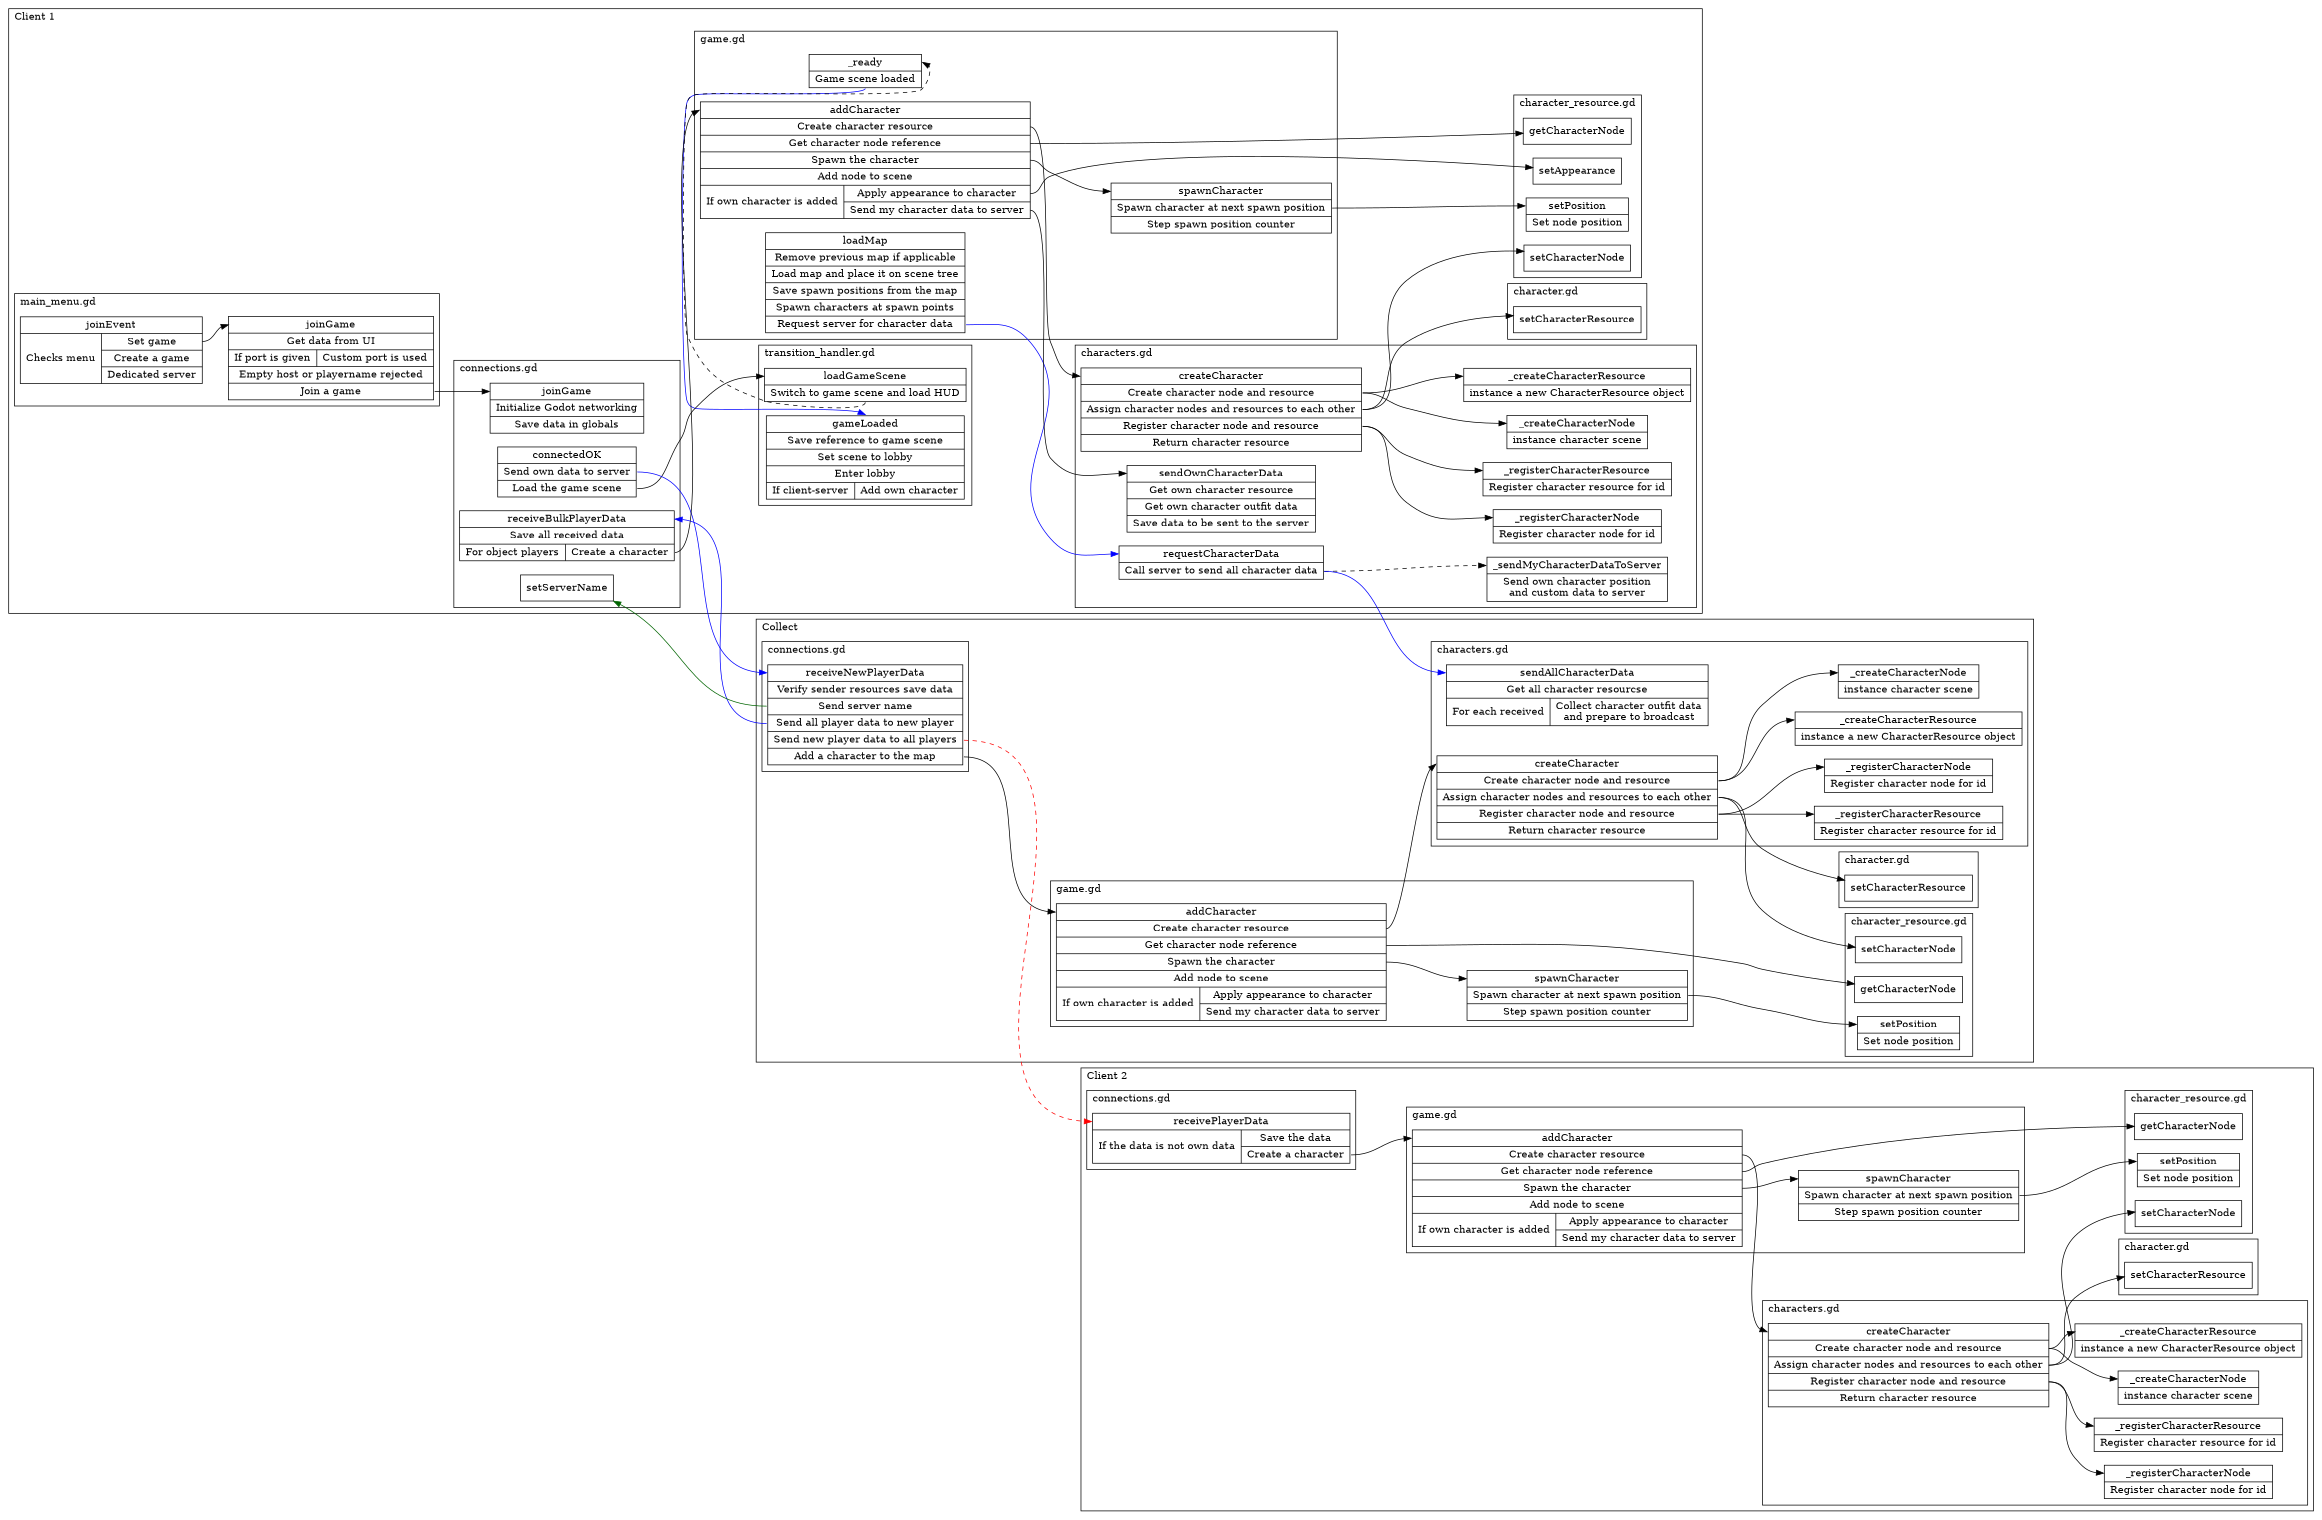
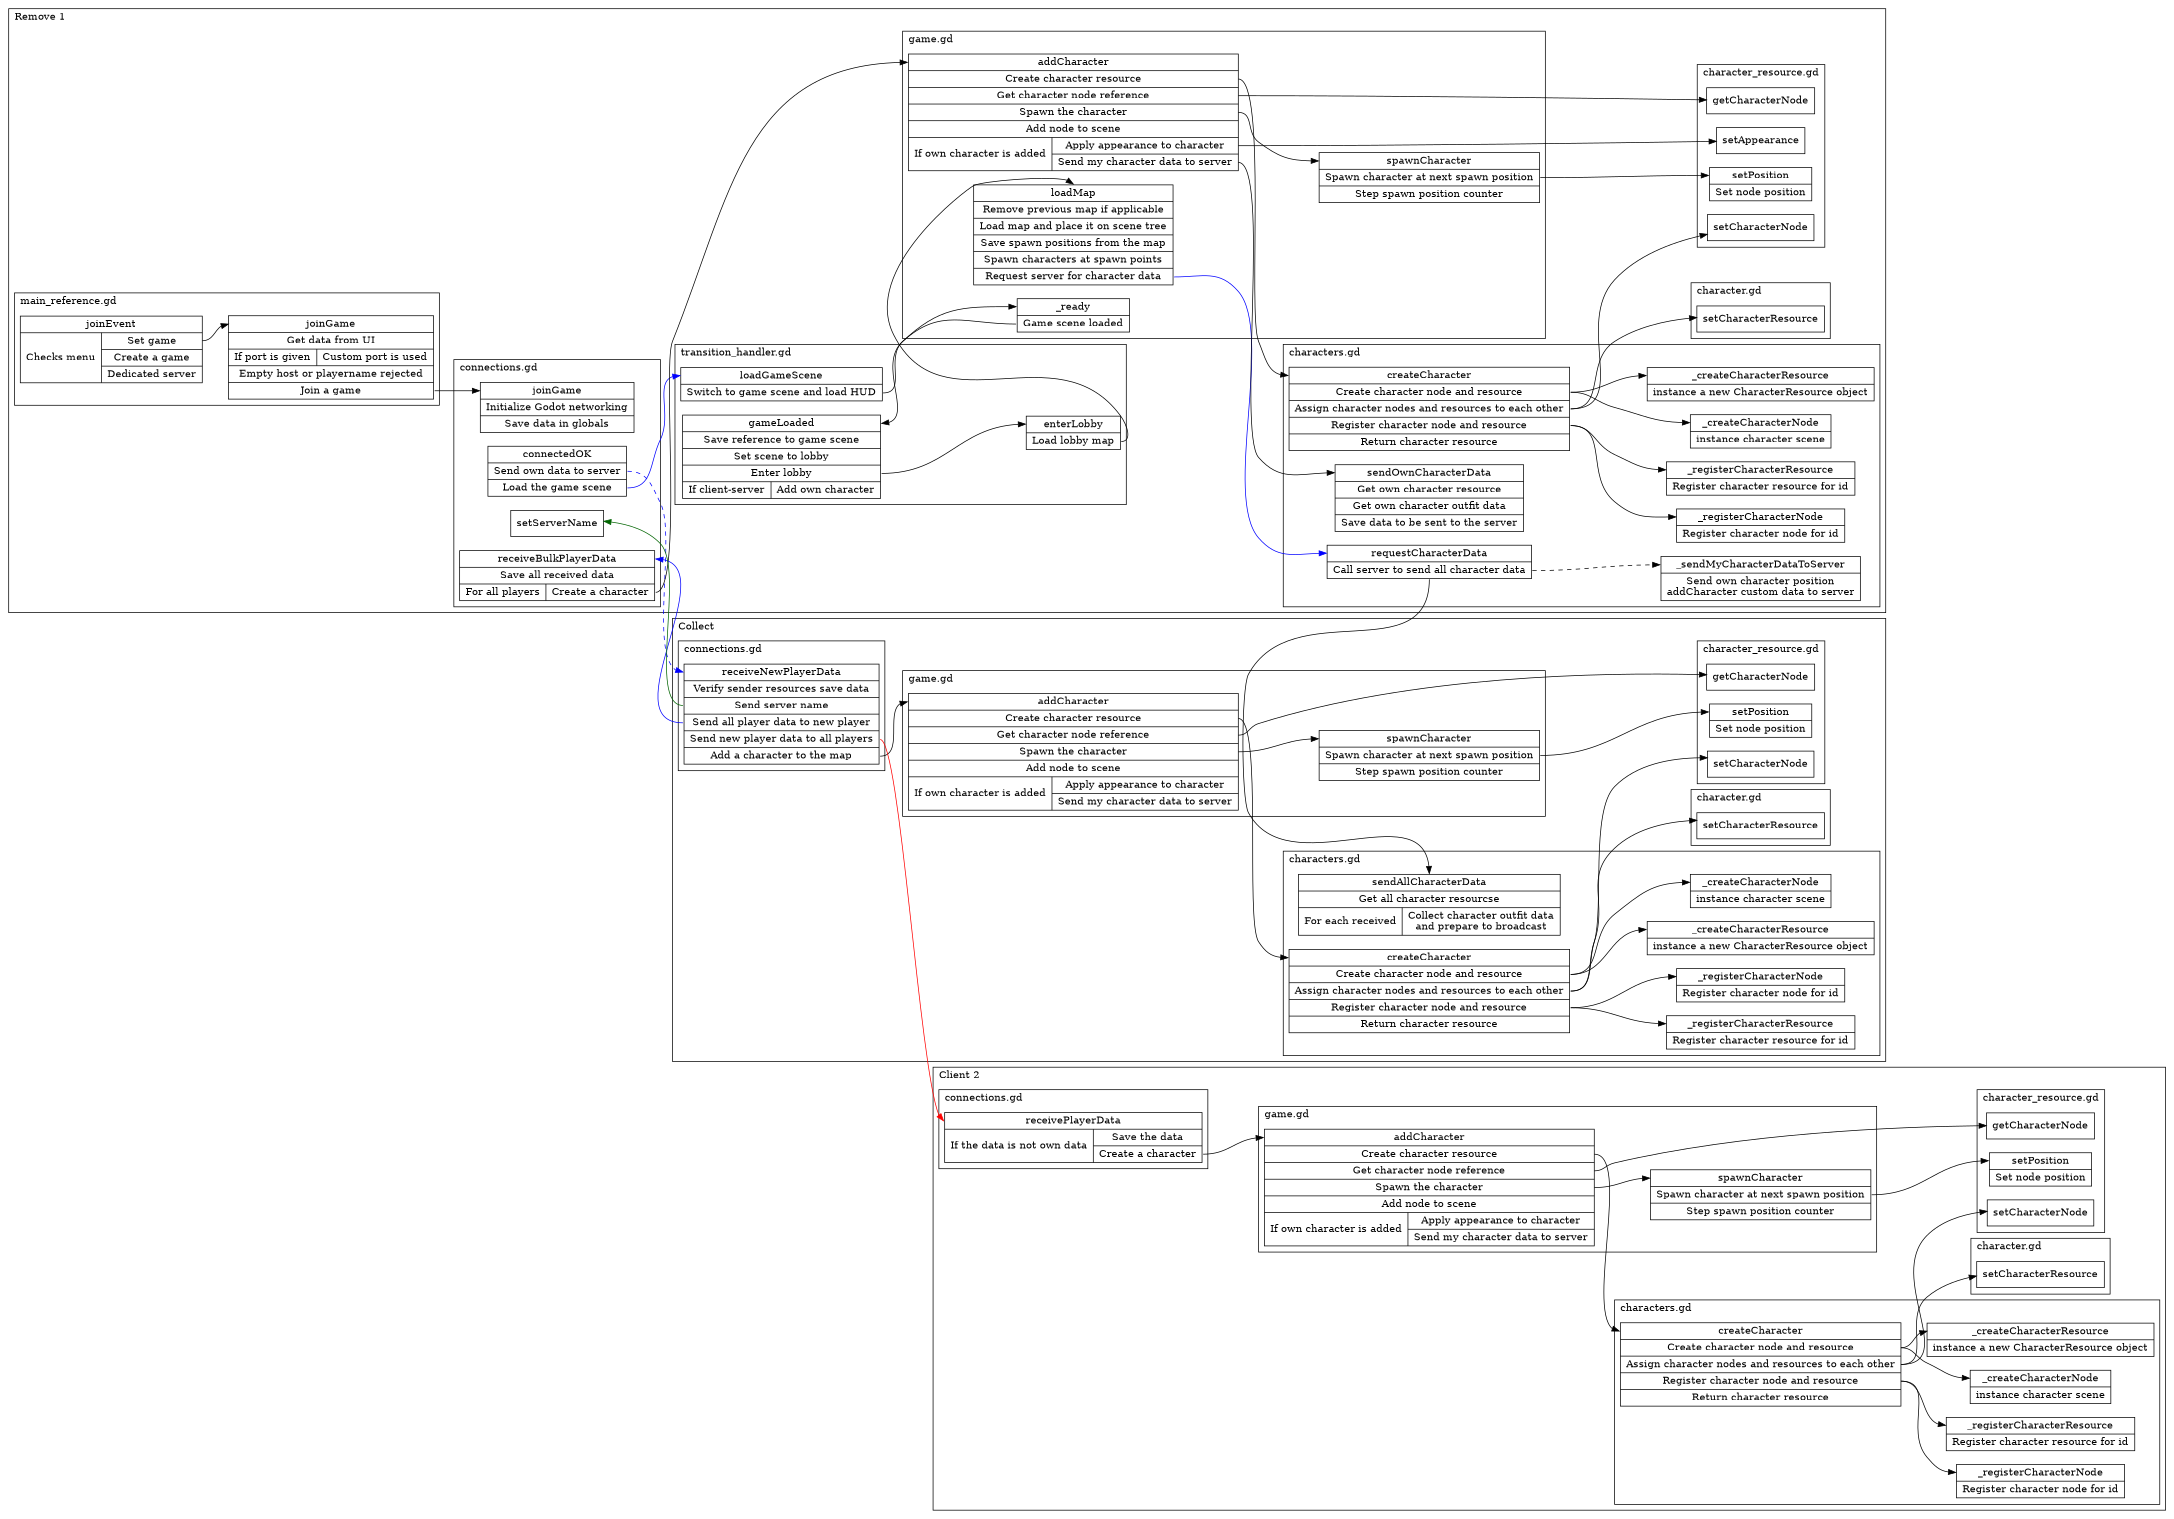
  digraph {
    rankdir=LR
    node [shape=record]
    edge [headport=begin tailport=f0]
    n1 [label="<begin>_ready | <f0> Game scene loaded "]
    n2 [label="<begin>loadMap | {<f0> Remove previous map if applicable } | <f1> Load map and place it on scene tree  | <f2> Save spawn positions from the map  | <f3> Spawn characters at spawn points  | <f4> Request server for character data "]
    n3 [label="<begin>addCharacter | <f0> Create character resource  | <f1> Get character node reference  | <f2> Spawn the character  | <f3> Add node to scene  | {<f4> If own character is added  |  { <f5> Apply appearance to character  | <f6> Send my character data to server  } }"]
    n4 [label="<begin>spawnCharacter | <f0> Spawn character at next spawn position  | <f1> Step spawn position counter "]
    n5 [label="<begin>setCharacterResource"]
    n6 [label="<begin>joinGame | <f0> Get data from UI  | {<f1> If port is given  |  { <f2> Custom port is used  } } | {<f3> Empty host or playername rejected } | <f4> Join a game "]
    n7 [label="<begin>joinEvent | {<f0> Checks menu  |  { <f1> Set game  | <f2> Create a game  | <f3> Dedicated server  } }"]
    n8 [label="<begin>joinGame | <f0> Initialize Godot networking  | <f1> Save data in globals "]
    n9 [label="<begin>connectedOK | <f0> Send own data to server  | <f1> Load the game scene "]
-   n10 [label="<begin>receiveBulkPlayerData | <f0> Save all received data  | {<f1> For object players  |  { <f2> Create a character  } }"]
+   n10 [label="<begin>receiveBulkPlayerData | <f0> Save all received data  | {<f1> For all players  |  { <f2> Create a character  } }"]
    n11 [label="<begin>setServerName"]
    n12 [label="<begin>gameLoaded | <f0> Save reference to game scene  | <f1> Set scene to lobby  | <f2> Enter lobby  | {<f3> If client-server  |  { <f4> Add own character  } }"]
    n13 [label="<begin>loadGameScene | <f0> Switch to game scene and load HUD "]
+   n14 [label="<begin>enterLobby | <f0> Load lobby map "]
    n15 [label="<begin>createCharacter | <f0> Create character node and resource  | <f1> Assign character nodes and resources to each other  | <f2> Register character node and resource  | <f3> Return character resource "]
    n16 [label="<begin>_createCharacterNode | <f0> instance character scene "]
    n17 [label="<begin>_createCharacterResource | <f0> instance a new CharacterResource object "]
    n18 [label="<begin>_registerCharacterNode | <f0> Register character node for id "]
    n19 [label="<begin>_registerCharacterResource | <f0> Register character resource for id "]
    n20 [label="<begin>requestCharacterData | <f0> Call server to send all character data "]
    n21 [label="<begin>sendOwnCharacterData | <f0> Get own character resource  | <f1> Get own character outfit data  | <f2> Save data to be sent to the server "]
-   n22 [label="<begin>_sendMyCharacterDataToServer | <f0> Send own character position\nand custom data to server "]
+   n22 [label="<begin>_sendMyCharacterDataToServer | <f0> Send own character position\naddCharacter custom data to server "]
    n23 [label="<begin>getCharacterNode"]
    n24 [label="<begin>setCharacterNode"]
    n25 [label="<begin>setAppearance"]
    n26 [label="<begin>setPosition | <f0> Set node position "]
    n27 [label="<begin>addCharacter | <f0> Create character resource  | <f1> Get character node reference  | <f2> Spawn the character  | <f3> Add node to scene  | {<f4> If own character is added  |  { <f5> Apply appearance to character  | <f6> Send my character data to server  } }"]
    n28 [label="<begin>spawnCharacter | <f0> Spawn character at next spawn position  | <f1> Step spawn position counter "]
    n29 [label="<begin>setCharacterResource"]
    n30 [label="<begin>receiveNewPlayerData | <f0> Verify sender resources save data  | <f1> Send server name  | <f2> Send all player data to new player  | <f3> Send new player data to all players  | <f4> Add a character to the map "]
    n31 [label="<begin>createCharacter | <f0> Create character node and resource  | <f1> Assign character nodes and resources to each other  | <f2> Register character node and resource  | <f3> Return character resource "]
    n32 [label="<begin>_createCharacterNode | <f0> instance character scene "]
    n33 [label="<begin>_createCharacterResource | <f0> instance a new CharacterResource object "]
    n34 [label="<begin>_registerCharacterNode | <f0> Register character node for id "]
    n35 [label="<begin>_registerCharacterResource | <f0> Register character resource for id "]
    n36 [label="<begin>sendAllCharacterData | <f0> Get all character resourcse  | {<f1> For each received  |  { <f2> Collect character outfit data\nand prepare to broadcast  } }"]
    n37 [label="<begin>getCharacterNode"]
    n38 [label="<begin>setCharacterNode"]
    n39 [label="<begin>setPosition | <f0> Set node position "]
    n40 [label="<begin>addCharacter | <f0> Create character resource  | <f1> Get character node reference  | <f2> Spawn the character  | <f3> Add node to scene  | {<f4> If own character is added  |  { <f5> Apply appearance to character  | <f6> Send my character data to server  } }"]
    n41 [label="<begin>spawnCharacter | <f0> Spawn character at next spawn position  | <f1> Step spawn position counter "]
    n42 [label="<begin>setCharacterResource"]
    n43 [label="<begin>receivePlayerData | {<f0> If the data is not own data  |  { <f1> Save the data  | <f2> Create a character  } }"]
    n44 [label="<begin>createCharacter | <f0> Create character node and resource  | <f1> Assign character nodes and resources to each other  | <f2> Register character node and resource  | <f3> Return character resource "]
    n45 [label="<begin>_createCharacterNode | <f0> instance character scene "]
    n46 [label="<begin>_createCharacterResource | <f0> instance a new CharacterResource object "]
    n47 [label="<begin>_registerCharacterNode | <f0> Register character node for id "]
    n48 [label="<begin>_registerCharacterResource | <f0> Register character resource for id "]
    n49 [label="<begin>getCharacterNode"]
    n50 [label="<begin>setCharacterNode"]
    n51 [label="<begin>setPosition | <f0> Set node position "]
    subgraph cluster_1 {
-     label="Client 1"
+     label="Remove 1"
      labeljust=l
      subgraph cluster_2 {
        label="game.gd"
        labeljust=l
        n1
        n2
        n3
        n4
      }
      subgraph cluster_3 {
        label="character.gd"
        labeljust=l
        n5
      }
      subgraph cluster_4 {
-       label="main_menu.gd"
+       label="main_reference.gd"
        labeljust=l
        n6
        n7
      }
      subgraph cluster_5 {
        label="connections.gd"
        labeljust=l
        n8
        n9
        n10
        n11
      }
      subgraph cluster_6 {
        label="transition_handler.gd"
        labeljust=l
        n12
        n13
+       n14
      }
      subgraph cluster_7 {
        label="characters.gd"
        labeljust=l
        n15
        n16
        n17
        n18
        n19
        n20
        n21
        n22
      }
      subgraph cluster_8 {
        label="character_resource.gd"
        labeljust=l
        n23
        n24
        n25
        n26
      }
    }
    subgraph cluster_9 {
      label=Collect
      labeljust=l
      subgraph cluster_10 {
        label="game.gd"
        labeljust=l
        n27
        n28
      }
      subgraph cluster_11 {
        label="character.gd"
        labeljust=l
        n29
      }
      subgraph cluster_12 {
        label="connections.gd"
        labeljust=l
        n30
      }
      subgraph cluster_13 {
        label="characters.gd"
        labeljust=l
        n31
        n32
        n33
        n34
        n35
        n36
      }
      subgraph cluster_14 {
        label="character_resource.gd"
        labeljust=l
        n37
        n38
        n39
      }
    }
    subgraph cluster_15 {
      label="Client 2"
      labeljust=l
      subgraph cluster_16 {
        label="game.gd"
        labeljust=l
        n40
        n41
      }
      subgraph cluster_17 {
        label="character.gd"
        labeljust=l
        n42
      }
      subgraph cluster_18 {
        label="connections.gd"
        labeljust=l
        n43
      }
      subgraph cluster_19 {
        label="characters.gd"
        labeljust=l
        n44
        n45
        n46
        n47
        n48
      }
      subgraph cluster_20 {
        label="character_resource.gd"
        labeljust=l
        n49
        n50
        n51
      }
    }
-   n1 -> n12 [color=blue]
+   n1 -> n12
    n2 -> n20 [color=blue tailport=f4]
    n3 -> n4 [tailport=f2]
    n3 -> n15
    n3 -> n21 [tailport=f6]
    n3 -> n23 [tailport=f1]
    n3 -> n25 [tailport=f5]
    n4 -> n26
    n6 -> n8 [tailport=f4]
    n7 -> n6 [tailport=f1]
-   n9 -> n13 [tailport=f1]
-   n9 -> n30 [color=blue]
+   n9 -> n13 [tailport=f1 color=blue]
+   n9 -> n30 [color=blue style=dashed]
    n10 -> n3 [tailport=f2]
-   n13 -> n1 [style=dashed]
+   n12 -> n14 [tailport=f2]
+   n13 -> n1 [style=solid]
+   n14 -> n2
    n15 -> n5 [tailport=f1]
    n15 -> n16
    n15 -> n17
    n15 -> n18 [tailport=f2]
    n15 -> n19 [tailport=f2]
    n15 -> n24 [tailport=f1]
    n20 -> n22 [style=dashed]
-   n20 -> n36 [color=blue]
+   n20 -> n36 [color=black]
    n27 -> n28 [tailport=f2]
    n27 -> n31
    n27 -> n37 [tailport=f1]
    n28 -> n39
    n30 -> n10 [color=blue tailport=f2]
    n30 -> n11 [color=darkgreen tailport=f1]
    n30 -> n27 [tailport=f4]
-   n30 -> n43 [color=red tailport=f3 style=dashed]
+   n30 -> n43 [color=red tailport=f3]
    n31 -> n29 [tailport=f1]
    n31 -> n32
    n31 -> n33
    n31 -> n34 [tailport=f2]
    n31 -> n35 [tailport=f2]
    n31 -> n38 [tailport=f1]
    n40 -> n41 [tailport=f2]
    n40 -> n44
    n40 -> n49 [tailport=f1]
    n41 -> n51
    n43 -> n40 [tailport=f2]
    n44 -> n42 [tailport=f1]
    n44 -> n45
    n44 -> n46
    n44 -> n47 [tailport=f2]
    n44 -> n48 [tailport=f2]
    n44 -> n50 [tailport=f1]
  }
